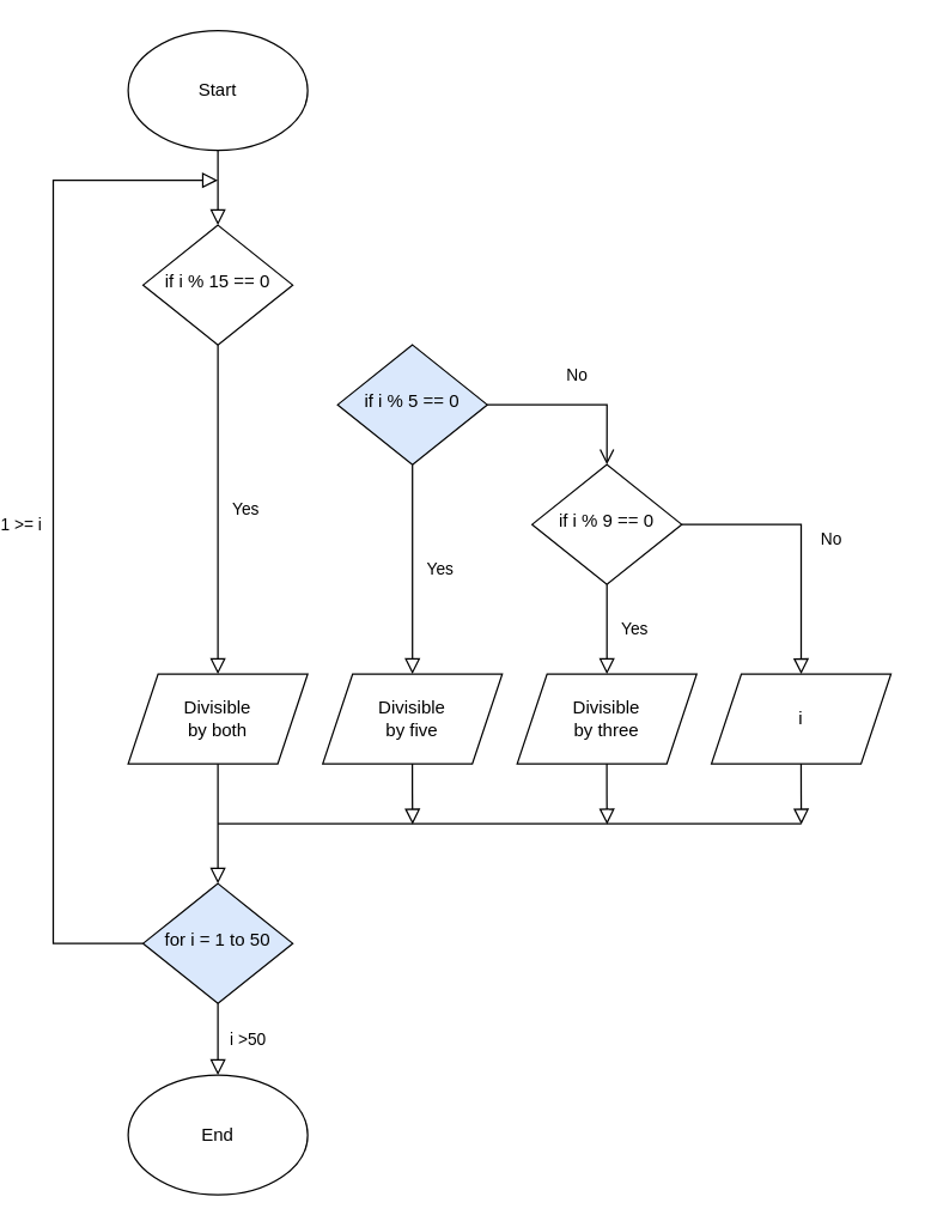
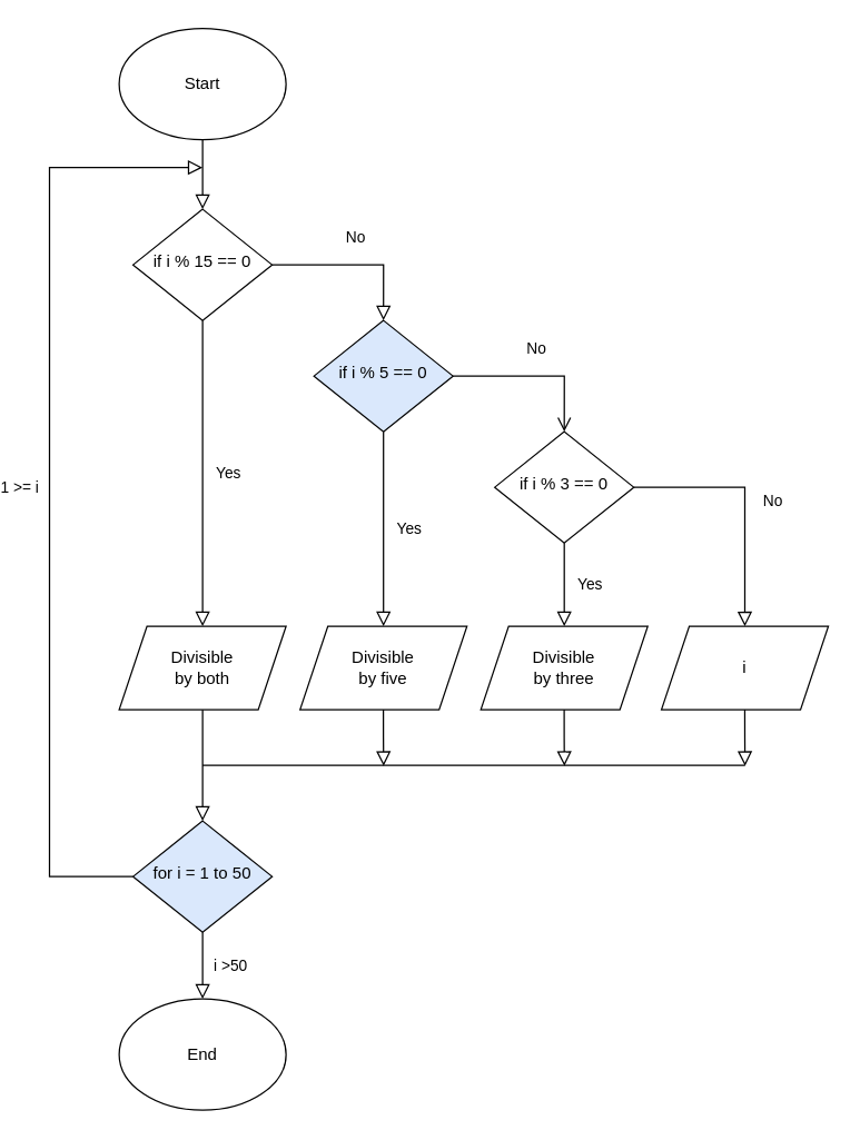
  <mxCell id="0" />
  <mxCell id="1" parent="0" />
  <mxCell id="2" value="for i = 1 to 50" style="rhombus;whiteSpace=wrap;html=1;shadow=0;fontFamily=Helvetica;fontSize=12;align=center;strokeWidth=1;spacing=6;spacingTop=-4;fillColor=#dae8fc;" parent="1" vertex="1"><mxGeometry x="81" y="590" width="100" height="80" as="geometry" /></mxCell>
  <mxCell id="3" value="" style="ellipse;whiteSpace=wrap;html=1;" vertex="1" parent="1"><mxGeometry x="71" y="20" width="120" height="80" as="geometry" /></mxCell>
  <mxCell id="4" value="Start" style="text;html=1;strokeColor=none;fillColor=none;align=center;verticalAlign=middle;whiteSpace=wrap;rounded=0;" vertex="1" parent="1"><mxGeometry x="101" y="45" width="60" height="30" as="geometry" /></mxCell>
  <mxCell id="5" value="i &amp;gt;50" style="rounded=0;html=1;jettySize=auto;orthogonalLoop=1;fontSize=11;endArrow=block;endFill=0;endSize=8;strokeWidth=1;shadow=0;labelBackgroundColor=none;edgeStyle=orthogonalEdgeStyle;exitX=0.5;exitY=1;exitDx=0;exitDy=0;entryX=0.5;entryY=0;entryDx=0;entryDy=0;" edge="1" parent="1" source="2" target="6"><mxGeometry x="-0.001" y="20" relative="1" as="geometry"><mxPoint as="offset" /><mxPoint x="141" y="410" as="sourcePoint" /><mxPoint x="251" y="360" as="targetPoint" /><Array as="points"><mxPoint x="131" y="680" /><mxPoint x="131" y="680" /></Array></mxGeometry></mxCell>
  <mxCell id="6" value="" style="ellipse;whiteSpace=wrap;html=1;" vertex="1" parent="1"><mxGeometry x="71" y="718" width="120" height="80" as="geometry" /></mxCell>
  <mxCell id="7" value="End" style="text;html=1;strokeColor=none;fillColor=none;align=center;verticalAlign=middle;whiteSpace=wrap;rounded=0;" vertex="1" parent="1"><mxGeometry x="101" y="743" width="60" height="30" as="geometry" /></mxCell>
  <mxCell id="8" value="if i % 15 == 0" style="rhombus;whiteSpace=wrap;html=1;shadow=0;fontFamily=Helvetica;fontSize=12;align=center;strokeWidth=1;spacing=6;spacingTop=-4;" vertex="1" parent="1"><mxGeometry x="81" y="150" width="100" height="80" as="geometry" /></mxCell>
  <mxCell id="9" value="Yes&amp;nbsp;" style="rounded=0;html=1;jettySize=auto;orthogonalLoop=1;fontSize=11;endArrow=block;endFill=0;endSize=8;strokeWidth=1;shadow=0;labelBackgroundColor=none;edgeStyle=orthogonalEdgeStyle;exitX=0.5;exitY=1;exitDx=0;exitDy=0;entryX=0.5;entryY=0;entryDx=0;entryDy=0;" edge="1" parent="1" source="8" target="16"><mxGeometry y="20" relative="1" as="geometry"><mxPoint as="offset" /><mxPoint x="141" y="240" as="sourcePoint" /><mxPoint x="131" y="400" as="targetPoint" /><Array as="points" /></mxGeometry></mxCell>
+ <mxCell id="10" value="No" style="rounded=0;html=1;jettySize=auto;orthogonalLoop=1;fontSize=11;endArrow=block;endFill=0;endSize=8;strokeWidth=1;shadow=0;labelBackgroundColor=none;edgeStyle=orthogonalEdgeStyle;exitX=1;exitY=0.5;exitDx=0;exitDy=0;entryX=0.5;entryY=0;entryDx=0;entryDy=0;" edge="1" parent="1" source="8" target="13"><mxGeometry y="20" relative="1" as="geometry"><mxPoint as="offset" /><mxPoint x="351" y="250" as="sourcePoint" /><mxPoint x="391" y="330" as="targetPoint" /></mxGeometry></mxCell>
  <mxCell id="11" value="1 &amp;gt;= i&amp;nbsp;" style="rounded=0;html=1;jettySize=auto;orthogonalLoop=1;fontSize=11;endArrow=block;endFill=0;endSize=8;strokeWidth=1;shadow=0;labelBackgroundColor=none;edgeStyle=orthogonalEdgeStyle;exitX=0;exitY=0.5;exitDx=0;exitDy=0;" edge="1" parent="1" source="2"><mxGeometry y="20" relative="1" as="geometry"><mxPoint as="offset" /><mxPoint x="161" y="260" as="sourcePoint" /><mxPoint x="131" y="120" as="targetPoint" /><Array as="points"><mxPoint x="20.94" y="630" /><mxPoint x="20.94" y="120" /></Array></mxGeometry></mxCell>
  <mxCell id="12" value="" style="rounded=0;html=1;jettySize=auto;orthogonalLoop=1;fontSize=11;endArrow=block;endFill=0;endSize=8;strokeWidth=1;shadow=0;labelBackgroundColor=none;edgeStyle=orthogonalEdgeStyle;exitX=0.5;exitY=1;exitDx=0;exitDy=0;entryX=0.5;entryY=0;entryDx=0;entryDy=0;" edge="1" parent="1" source="3" target="8"><mxGeometry y="20" relative="1" as="geometry"><mxPoint as="offset" /><mxPoint x="171" y="270" as="sourcePoint" /><mxPoint x="241" y="330" as="targetPoint" /></mxGeometry></mxCell>
  <mxCell id="13" value="if i % 5 == 0" style="rhombus;whiteSpace=wrap;html=1;shadow=0;fontFamily=Helvetica;fontSize=12;align=center;strokeWidth=1;spacing=6;spacingTop=-4;fillColor=#dae8fc;" vertex="1" parent="1"><mxGeometry x="211.06" y="230" width="100" height="80" as="geometry" /></mxCell>
- <mxCell id="14" value="if i % 9 == 0" style="rhombus;whiteSpace=wrap;html=1;shadow=0;fontFamily=Helvetica;fontSize=12;align=center;strokeWidth=1;spacing=6;spacingTop=-4;" vertex="1" parent="1"><mxGeometry x="341.06" y="310" width="100" height="80" as="geometry" /></mxCell>
+ <mxCell id="14" value="if i % 3 == 0" style="rhombus;whiteSpace=wrap;html=1;shadow=0;fontFamily=Helvetica;fontSize=12;align=center;strokeWidth=1;spacing=6;spacingTop=-4;" vertex="1" parent="1"><mxGeometry x="341.06" y="310" width="100" height="80" as="geometry" /></mxCell>
  <mxCell id="15" value="No" style="rounded=0;html=1;jettySize=auto;orthogonalLoop=1;fontSize=11;endArrow=open;endFill=0;endSize=8;strokeWidth=1;shadow=0;labelBackgroundColor=none;edgeStyle=orthogonalEdgeStyle;exitX=1;exitY=0.5;exitDx=0;exitDy=0;entryX=0.5;entryY=0;entryDx=0;entryDy=0;" edge="1" parent="1" source="13" target="14"><mxGeometry y="20" relative="1" as="geometry"><mxPoint as="offset" /><mxPoint x="191.06" y="200" as="sourcePoint" /><mxPoint x="271.06" y="240" as="targetPoint" /></mxGeometry></mxCell>
  <mxCell id="16" value="" style="shape=parallelogram;perimeter=parallelogramPerimeter;whiteSpace=wrap;html=1;fixedSize=1;" vertex="1" parent="1"><mxGeometry x="71" y="450" width="120" height="60" as="geometry" /></mxCell>
  <mxCell id="17" value="Divisible by both" style="text;html=1;strokeColor=none;fillColor=none;align=center;verticalAlign=middle;whiteSpace=wrap;rounded=0;" vertex="1" parent="1"><mxGeometry x="101" y="465" width="60" height="30" as="geometry" /></mxCell>
  <mxCell id="18" value="" style="shape=parallelogram;perimeter=parallelogramPerimeter;whiteSpace=wrap;html=1;fixedSize=1;" vertex="1" parent="1"><mxGeometry x="201.06" y="450" width="120" height="60" as="geometry" /></mxCell>
  <mxCell id="19" value="Divisible by five" style="text;html=1;strokeColor=none;fillColor=none;align=center;verticalAlign=middle;whiteSpace=wrap;rounded=0;" vertex="1" parent="1"><mxGeometry x="231.06" y="465" width="60" height="30" as="geometry" /></mxCell>
  <mxCell id="20" value="" style="shape=parallelogram;perimeter=parallelogramPerimeter;whiteSpace=wrap;html=1;fixedSize=1;" vertex="1" parent="1"><mxGeometry x="331.06" y="450" width="120" height="60" as="geometry" /></mxCell>
  <mxCell id="21" value="Divisible by three" style="text;html=1;strokeColor=none;fillColor=none;align=center;verticalAlign=middle;whiteSpace=wrap;rounded=0;" vertex="1" parent="1"><mxGeometry x="361.06" y="465" width="60" height="30" as="geometry" /></mxCell>
  <mxCell id="22" value="" style="shape=parallelogram;perimeter=parallelogramPerimeter;whiteSpace=wrap;html=1;fixedSize=1;" vertex="1" parent="1"><mxGeometry x="460.94" y="450" width="120" height="60" as="geometry" /></mxCell>
  <mxCell id="23" value="i" style="text;html=1;strokeColor=none;fillColor=none;align=center;verticalAlign=middle;whiteSpace=wrap;rounded=0;" vertex="1" parent="1"><mxGeometry x="490.94" y="465" width="60" height="30" as="geometry" /></mxCell>
  <mxCell id="24" value="Yes&amp;nbsp;" style="rounded=0;html=1;jettySize=auto;orthogonalLoop=1;fontSize=11;endArrow=block;endFill=0;endSize=8;strokeWidth=1;shadow=0;labelBackgroundColor=none;edgeStyle=orthogonalEdgeStyle;exitX=0.5;exitY=1;exitDx=0;exitDy=0;entryX=0.5;entryY=0;entryDx=0;entryDy=0;" edge="1" parent="1" source="13" target="18"><mxGeometry y="20" relative="1" as="geometry"><mxPoint as="offset" /><mxPoint x="140.94" y="240" as="sourcePoint" /><mxPoint x="140.94" y="460" as="targetPoint" /><Array as="points" /></mxGeometry></mxCell>
  <mxCell id="25" value="Yes&amp;nbsp;" style="rounded=0;html=1;jettySize=auto;orthogonalLoop=1;fontSize=11;endArrow=block;endFill=0;endSize=8;strokeWidth=1;shadow=0;labelBackgroundColor=none;edgeStyle=orthogonalEdgeStyle;exitX=0.5;exitY=1;exitDx=0;exitDy=0;entryX=0.5;entryY=0;entryDx=0;entryDy=0;" edge="1" parent="1" source="14" target="20"><mxGeometry y="20" relative="1" as="geometry"><mxPoint as="offset" /><mxPoint x="270.94" y="320" as="sourcePoint" /><mxPoint x="270.94" y="460" as="targetPoint" /><Array as="points" /></mxGeometry></mxCell>
  <mxCell id="26" value="No" style="rounded=0;html=1;jettySize=auto;orthogonalLoop=1;fontSize=11;endArrow=block;endFill=0;endSize=8;strokeWidth=1;shadow=0;labelBackgroundColor=none;edgeStyle=orthogonalEdgeStyle;exitX=1;exitY=0.5;exitDx=0;exitDy=0;entryX=0.5;entryY=0;entryDx=0;entryDy=0;" edge="1" parent="1" source="14" target="22"><mxGeometry y="20" relative="1" as="geometry"><mxPoint as="offset" /><mxPoint x="320.94" y="280" as="sourcePoint" /><mxPoint x="400.94" y="320" as="targetPoint" /><Array as="points"><mxPoint x="520.94" y="350" /><mxPoint x="520.94" y="440" /></Array></mxGeometry></mxCell>
  <mxCell id="27" value="" style="rounded=0;html=1;jettySize=auto;orthogonalLoop=1;fontSize=11;endArrow=block;endFill=0;endSize=8;strokeWidth=1;shadow=0;labelBackgroundColor=none;edgeStyle=orthogonalEdgeStyle;entryX=0.5;entryY=0;entryDx=0;entryDy=0;exitX=0.5;exitY=1;exitDx=0;exitDy=0;" edge="1" parent="1" source="16" target="2"><mxGeometry y="20" relative="1" as="geometry"><mxPoint as="offset" /><mxPoint x="542.94" y="580" as="sourcePoint" /><mxPoint x="140.94" y="460" as="targetPoint" /><Array as="points" /></mxGeometry></mxCell>
  <mxCell id="28" value="" style="rounded=0;html=1;jettySize=auto;orthogonalLoop=1;fontSize=11;endArrow=none;endFill=0;endSize=8;strokeWidth=1;shadow=0;labelBackgroundColor=none;edgeStyle=orthogonalEdgeStyle;" edge="1" parent="1"><mxGeometry relative="1" as="geometry"><mxPoint x="520.94" y="550" as="sourcePoint" /><mxPoint x="130.94" y="550" as="targetPoint" /></mxGeometry></mxCell>
  <mxCell id="29" value="" style="rounded=0;html=1;jettySize=auto;orthogonalLoop=1;fontSize=11;endArrow=block;endFill=0;endSize=8;strokeWidth=1;shadow=0;labelBackgroundColor=none;edgeStyle=orthogonalEdgeStyle;exitX=0.456;exitY=0.993;exitDx=0;exitDy=0;exitPerimeter=0;" edge="1" parent="1"><mxGeometry y="20" relative="1" as="geometry"><mxPoint as="offset" /><mxPoint x="260.98" y="510" as="sourcePoint" /><mxPoint x="261.14" y="550.42" as="targetPoint" /><Array as="points"><mxPoint x="261.14" y="530.42" /><mxPoint x="261.14" y="530.42" /></Array></mxGeometry></mxCell>
  <mxCell id="30" value="" style="rounded=0;html=1;jettySize=auto;orthogonalLoop=1;fontSize=11;endArrow=block;endFill=0;endSize=8;strokeWidth=1;shadow=0;labelBackgroundColor=none;edgeStyle=orthogonalEdgeStyle;exitX=0.456;exitY=0.993;exitDx=0;exitDy=0;exitPerimeter=0;" edge="1" parent="1"><mxGeometry y="20" relative="1" as="geometry"><mxPoint as="offset" /><mxPoint x="390.99" y="510" as="sourcePoint" /><mxPoint x="391.15" y="550.42" as="targetPoint" /><Array as="points"><mxPoint x="391.15" y="530.42" /><mxPoint x="391.15" y="530.42" /></Array></mxGeometry></mxCell>
  <mxCell id="31" value="" style="rounded=0;html=1;jettySize=auto;orthogonalLoop=1;fontSize=11;endArrow=block;endFill=0;endSize=8;strokeWidth=1;shadow=0;labelBackgroundColor=none;edgeStyle=orthogonalEdgeStyle;exitX=0.456;exitY=0.993;exitDx=0;exitDy=0;exitPerimeter=0;" edge="1" parent="1"><mxGeometry y="20" relative="1" as="geometry"><mxPoint as="offset" /><mxPoint x="520.86" y="510" as="sourcePoint" /><mxPoint x="521.02" y="550.42" as="targetPoint" /><Array as="points"><mxPoint x="521.02" y="530.42" /><mxPoint x="521.02" y="530.42" /></Array></mxGeometry></mxCell>
